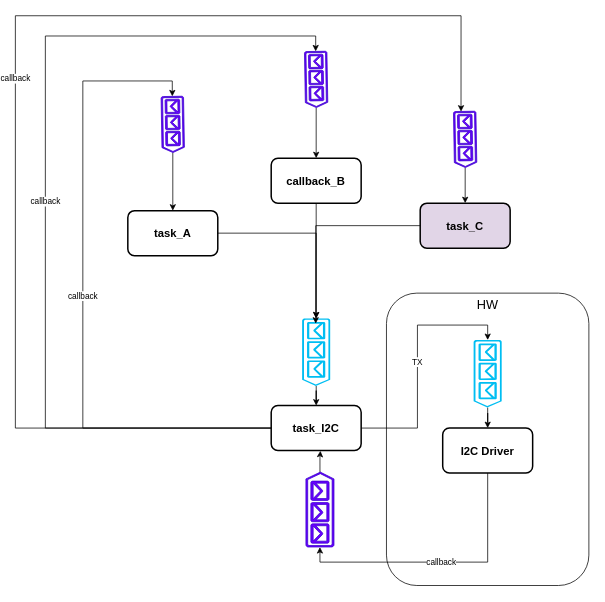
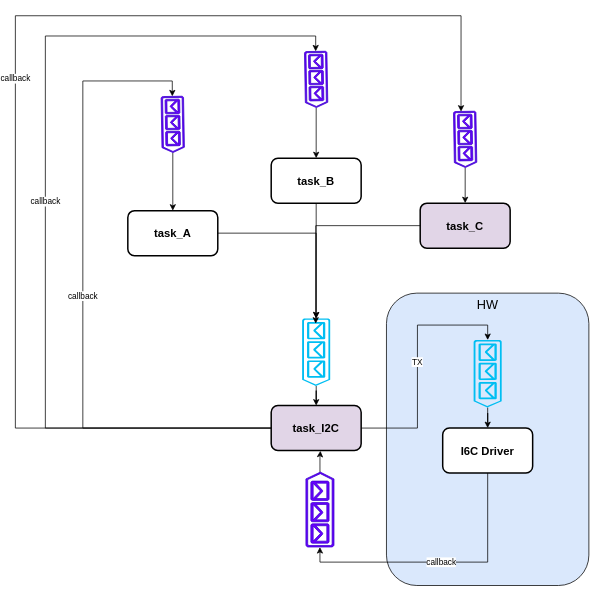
  <mxCell id="0" />
  <mxCell id="1" parent="0" />
- <mxCell id="2" value="HW" style="rounded=1;whiteSpace=wrap;html=1;verticalAlign=top;fontSize=17;" vertex="1" parent="1"><mxGeometry x="515" y="390" width="270" height="390" as="geometry" /></mxCell>
- <mxCell id="3" value="I2C Driver" style="rounded=1;whiteSpace=wrap;html=1;strokeWidth=2;fontStyle=1;fontSize=15;" vertex="1" parent="1"><mxGeometry x="590" y="570" width="120" height="60" as="geometry" /></mxCell>
- <mxCell id="4" value="task_&lt;span style=&quot;background-color: initial;&quot;&gt;I2C&lt;/span&gt;" style="rounded=1;whiteSpace=wrap;html=1;strokeWidth=2;fontStyle=1;fontSize=15;" vertex="1" parent="1"><mxGeometry x="361.25" y="540" width="120" height="60" as="geometry" /></mxCell>
+ <mxCell id="2" value="HW" style="rounded=1;whiteSpace=wrap;html=1;verticalAlign=top;fontSize=17;fillColor=#dae8fc;" vertex="1" parent="1"><mxGeometry x="515" y="390" width="270" height="390" as="geometry" /></mxCell>
+ <mxCell id="3" value="I6C Driver" style="rounded=1;whiteSpace=wrap;html=1;strokeWidth=2;fontStyle=1;fontSize=15;" vertex="1" parent="1"><mxGeometry x="590" y="570" width="120" height="60" as="geometry" /></mxCell>
+ <mxCell id="4" value="task_&lt;span style=&quot;background-color: initial;&quot;&gt;I2C&lt;/span&gt;" style="rounded=1;whiteSpace=wrap;html=1;strokeWidth=2;fontStyle=1;fontSize=15;fillColor=#e1d5e7;" vertex="1" parent="1"><mxGeometry x="361.25" y="540" width="120" height="60" as="geometry" /></mxCell>
  <mxCell id="5" value="task_A" style="rounded=1;whiteSpace=wrap;html=1;strokeWidth=2;fontStyle=1;fontSize=15;" vertex="1" parent="1"><mxGeometry x="170" y="280" width="120" height="60" as="geometry" /></mxCell>
- <mxCell id="6" value="callback_B" style="rounded=1;whiteSpace=wrap;html=1;strokeWidth=2;fontStyle=1;fontSize=15;" vertex="1" parent="1"><mxGeometry x="361.25" y="210" width="120" height="60" as="geometry" /></mxCell>
+ <mxCell id="6" value="task_B" style="rounded=1;whiteSpace=wrap;html=1;strokeWidth=2;fontStyle=1;fontSize=15;" vertex="1" parent="1"><mxGeometry x="361.25" y="210" width="120" height="60" as="geometry" /></mxCell>
  <mxCell id="7" value="task_C" style="rounded=1;whiteSpace=wrap;html=1;strokeWidth=2;fontStyle=1;fontSize=15;fillColor=#e1d5e7;" vertex="1" parent="1"><mxGeometry x="560" y="270" width="120" height="60" as="geometry" /></mxCell>
  <mxCell id="8" style="edgeStyle=orthogonalEdgeStyle;rounded=0;orthogonalLoop=1;jettySize=auto;html=1;entryX=0.5;entryY=0;entryDx=0;entryDy=0;" edge="1" parent="1" source="9" target="4"><mxGeometry relative="1" as="geometry" /></mxCell>
  <mxCell id="9" value="" style="verticalLabelPosition=bottom;html=1;verticalAlign=top;align=center;strokeColor=none;fillColor=#00BEF2;shape=mxgraph.azure.queue_generic;pointerEvents=1;rotation=90;" vertex="1" parent="1"><mxGeometry x="376.25" y="450" width="90" height="37.5" as="geometry" /></mxCell>
  <mxCell id="10" value="" style="verticalLabelPosition=bottom;html=1;verticalAlign=top;align=center;strokeColor=#3700CC;fillColor=#6a00ff;shape=mxgraph.azure.queue_generic;pointerEvents=1;rotation=-90;fontColor=#ffffff;" vertex="1" parent="1"><mxGeometry x="376.25" y="660" width="100" height="37.5" as="geometry" /></mxCell>
  <mxCell id="11" style="edgeStyle=orthogonalEdgeStyle;rounded=0;orthogonalLoop=1;jettySize=auto;html=1;entryX=0.5;entryY=0;entryDx=0;entryDy=0;" edge="1" parent="1" source="12" target="3"><mxGeometry relative="1" as="geometry" /></mxCell>
  <mxCell id="12" value="" style="verticalLabelPosition=bottom;html=1;verticalAlign=top;align=center;strokeColor=none;fillColor=#00BEF2;shape=mxgraph.azure.queue_generic;pointerEvents=1;rotation=90;" vertex="1" parent="1"><mxGeometry x="605" y="478.75" width="90" height="37.5" as="geometry" /></mxCell>
  <mxCell id="13" value="TX" style="edgeStyle=orthogonalEdgeStyle;rounded=0;orthogonalLoop=1;jettySize=auto;html=1;entryX=0;entryY=0.5;entryDx=0;entryDy=0;entryPerimeter=0;" edge="1" parent="1" source="4" target="12"><mxGeometry relative="1" as="geometry" /></mxCell>
  <mxCell id="14" style="edgeStyle=orthogonalEdgeStyle;rounded=0;orthogonalLoop=1;jettySize=auto;html=1;entryX=0.547;entryY=1.006;entryDx=0;entryDy=0;entryPerimeter=0;" edge="1" parent="1" source="10" target="4"><mxGeometry relative="1" as="geometry" /></mxCell>
  <mxCell id="15" value="callback" style="edgeStyle=orthogonalEdgeStyle;rounded=0;orthogonalLoop=1;jettySize=auto;html=1;entryX=0;entryY=0.5;entryDx=0;entryDy=0;entryPerimeter=0;exitX=0.5;exitY=1;exitDx=0;exitDy=0;" edge="1" parent="1" source="3" target="10"><mxGeometry relative="1" as="geometry" /></mxCell>
  <mxCell id="16" style="edgeStyle=orthogonalEdgeStyle;rounded=0;orthogonalLoop=1;jettySize=auto;html=1;entryX=0;entryY=0.5;entryDx=0;entryDy=0;entryPerimeter=0;" edge="1" parent="1" source="5" target="9"><mxGeometry relative="1" as="geometry" /></mxCell>
  <mxCell id="17" style="edgeStyle=orthogonalEdgeStyle;rounded=0;orthogonalLoop=1;jettySize=auto;html=1;entryX=0;entryY=0.5;entryDx=0;entryDy=0;entryPerimeter=0;" edge="1" parent="1" source="6" target="9"><mxGeometry relative="1" as="geometry" /></mxCell>
  <mxCell id="18" style="edgeStyle=orthogonalEdgeStyle;rounded=0;orthogonalLoop=1;jettySize=auto;html=1;entryX=0.077;entryY=0.516;entryDx=0;entryDy=0;entryPerimeter=0;" edge="1" parent="1" source="7" target="9"><mxGeometry relative="1" as="geometry" /></mxCell>
  <mxCell id="19" style="edgeStyle=orthogonalEdgeStyle;rounded=0;orthogonalLoop=1;jettySize=auto;html=1;entryX=0.5;entryY=0;entryDx=0;entryDy=0;" edge="1" parent="1" source="20" target="7"><mxGeometry relative="1" as="geometry" /></mxCell>
  <mxCell id="20" value="" style="verticalLabelPosition=bottom;html=1;verticalAlign=top;align=center;strokeColor=#3700CC;fillColor=#6a00ff;shape=mxgraph.azure.queue_generic;pointerEvents=1;rotation=89;fontColor=#ffffff;" vertex="1" parent="1"><mxGeometry x="582.5" y="170" width="75" height="30" as="geometry" /></mxCell>
  <mxCell id="21" style="edgeStyle=orthogonalEdgeStyle;rounded=0;orthogonalLoop=1;jettySize=auto;html=1;entryX=0.5;entryY=0;entryDx=0;entryDy=0;" edge="1" parent="1" source="22" target="6"><mxGeometry relative="1" as="geometry" /></mxCell>
  <mxCell id="22" value="" style="verticalLabelPosition=bottom;html=1;verticalAlign=top;align=center;strokeColor=#3700CC;fillColor=#6a00ff;shape=mxgraph.azure.queue_generic;pointerEvents=1;rotation=89;fontColor=#ffffff;" vertex="1" parent="1"><mxGeometry x="383.75" y="90" width="75" height="30" as="geometry" /></mxCell>
  <mxCell id="23" style="edgeStyle=orthogonalEdgeStyle;rounded=0;orthogonalLoop=1;jettySize=auto;html=1;entryX=0.5;entryY=0;entryDx=0;entryDy=0;" edge="1" parent="1" source="24" target="5"><mxGeometry relative="1" as="geometry" /></mxCell>
  <mxCell id="24" value="" style="verticalLabelPosition=bottom;html=1;verticalAlign=top;align=center;strokeColor=#3700CC;fillColor=#6a00ff;shape=mxgraph.azure.queue_generic;pointerEvents=1;rotation=89;fontColor=#ffffff;" vertex="1" parent="1"><mxGeometry x="192.5" y="150" width="75" height="30" as="geometry" /></mxCell>
  <mxCell id="25" value="callback" style="edgeStyle=orthogonalEdgeStyle;rounded=0;orthogonalLoop=1;jettySize=auto;html=1;entryX=0;entryY=0.5;entryDx=0;entryDy=0;entryPerimeter=0;" edge="1" parent="1" source="4" target="24"><mxGeometry relative="1" as="geometry"><Array as="points"><mxPoint x="110" y="570" /><mxPoint x="110" y="107" /><mxPoint x="229" y="107" /></Array></mxGeometry></mxCell>
  <mxCell id="26" value="callback" style="edgeStyle=orthogonalEdgeStyle;rounded=0;orthogonalLoop=1;jettySize=auto;html=1;entryX=0;entryY=0.5;entryDx=0;entryDy=0;entryPerimeter=0;" edge="1" parent="1" source="4" target="22"><mxGeometry relative="1" as="geometry"><Array as="points"><mxPoint x="60" y="570" /><mxPoint x="60" y="47" /><mxPoint x="421" y="47" /></Array></mxGeometry></mxCell>
  <mxCell id="27" value="callback" style="edgeStyle=orthogonalEdgeStyle;rounded=0;orthogonalLoop=1;jettySize=auto;html=1;entryX=0.004;entryY=0.663;entryDx=0;entryDy=0;entryPerimeter=0;" edge="1" parent="1" source="4" target="20"><mxGeometry relative="1" as="geometry"><Array as="points"><mxPoint x="20" y="570" /><mxPoint x="20" y="20" /><mxPoint x="615" y="20" /></Array></mxGeometry></mxCell>
